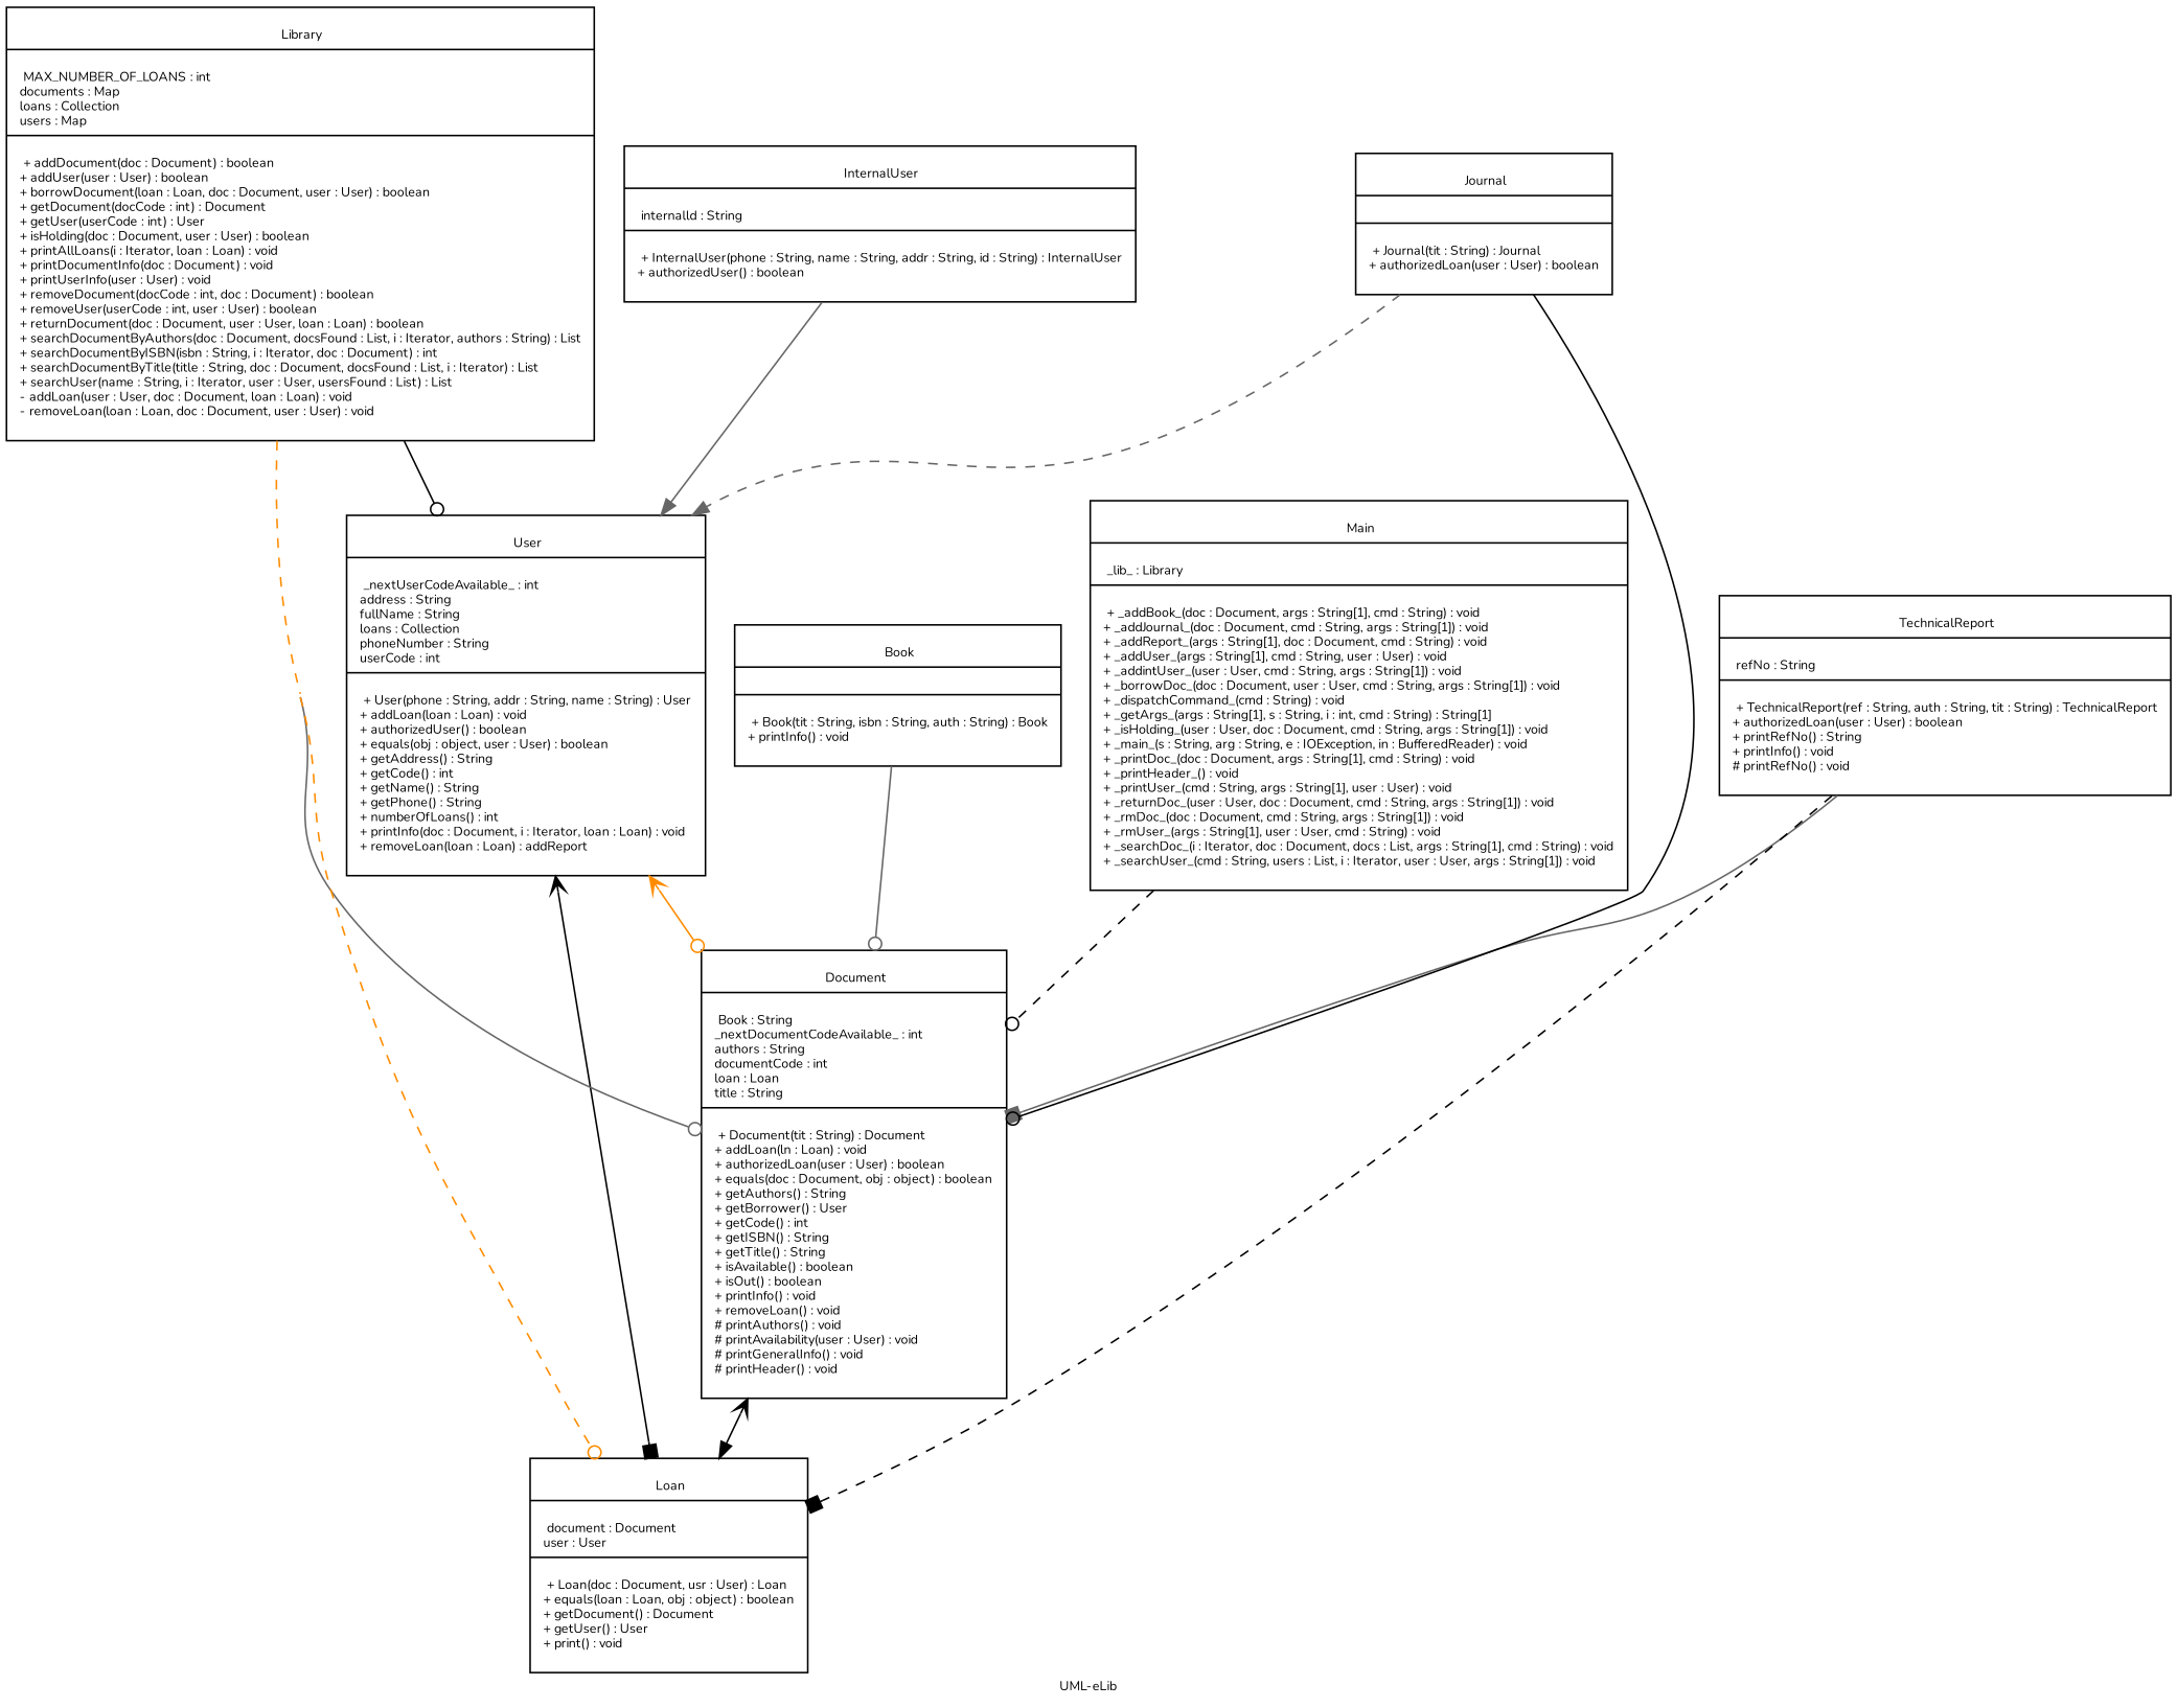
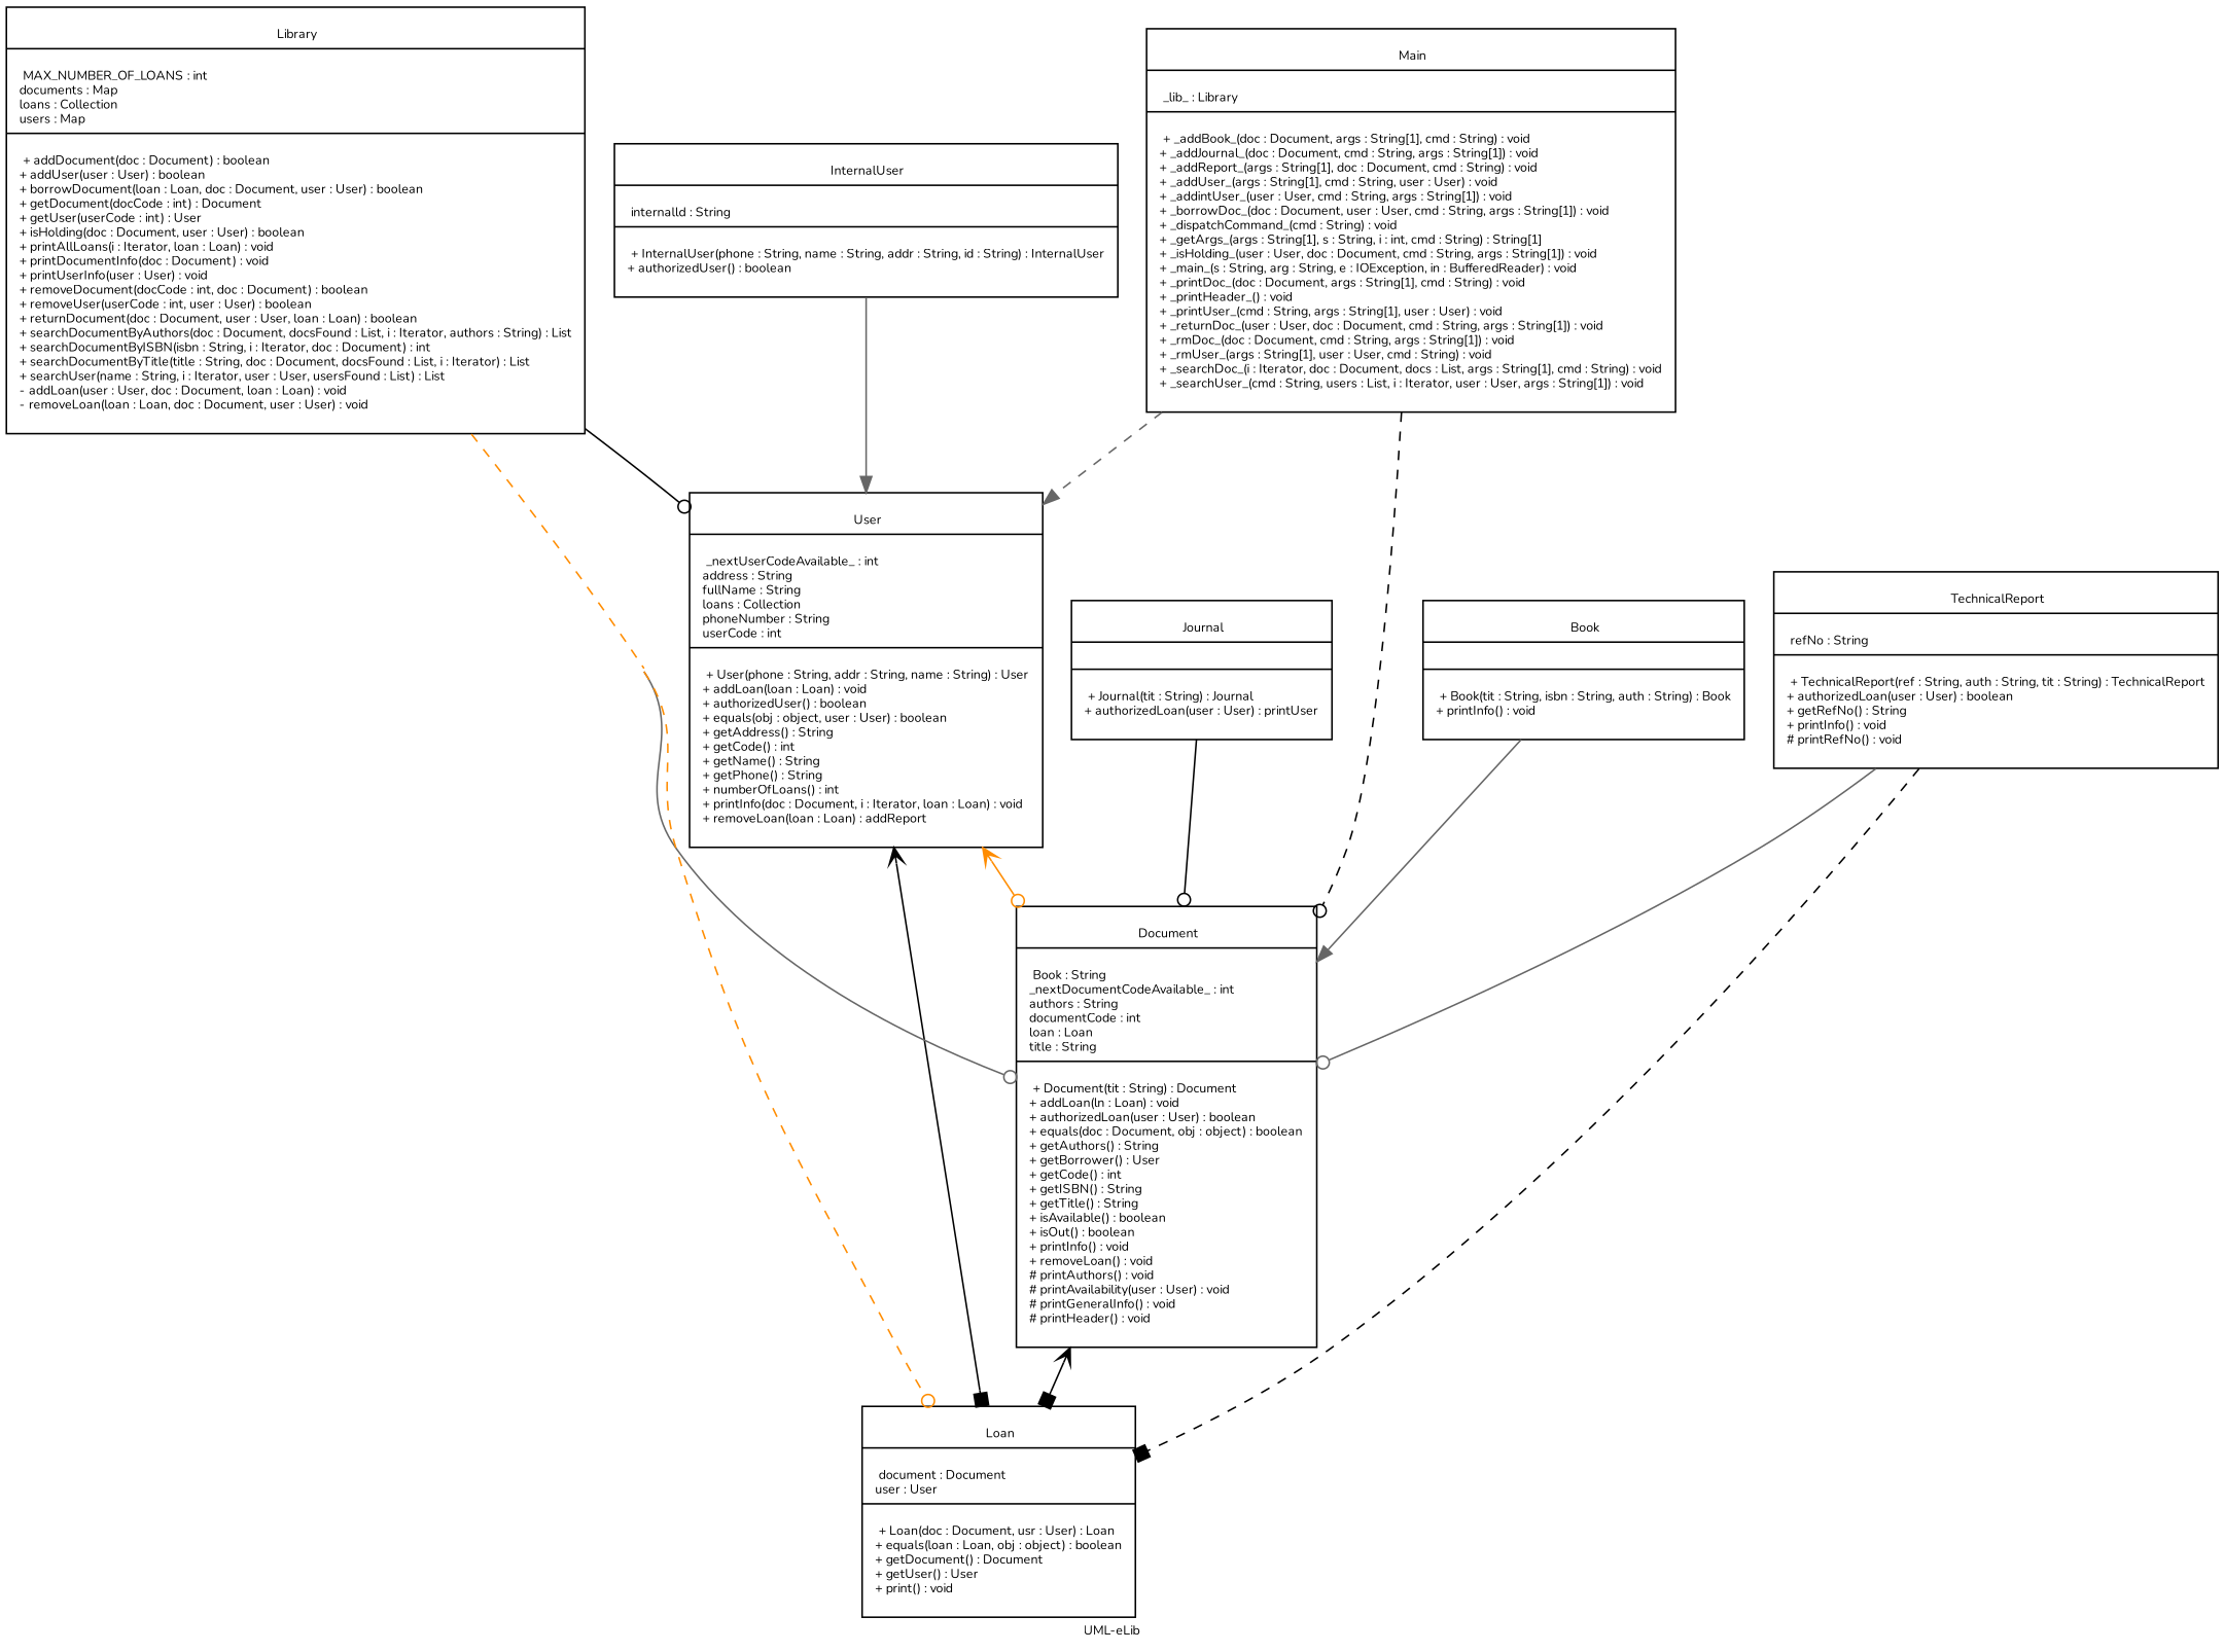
  digraph {
    concentrate=true
    fontname=Nunito
    fontsize=8
    label="UML-eLib"
    node [fontname=Nunito fontsize=8 shape=record]
    edge [arrowhead=odot color=black fontname=Nunito fontsize=8 style=solid]
    n1 [label="{\n 		InternalUser|\n 		internalld : String\l|\n 		+ InternalUser(phone : String, name : String, addr : String, id : String) : InternalUser\l+ authorizedUser() : boolean\l\n	}"]
    n2 [label="{\n 		User|\n 		_nextUserCodeAvailable_ : int\laddress : String\lfullName : String\lloans : Collection\lphoneNumber : String\luserCode : int\l|\n 		+ User(phone : String, addr : String, name : String) : User\l+ addLoan(loan : Loan) : void\l+ authorizedUser() : boolean\l+ equals(obj : object, user : User) : boolean\l+ getAddress() : String\l+ getCode() : int\l+ getName() : String\l+ getPhone() : String\l+ numberOfLoans() : int\l+ printInfo(doc : Document, i : Iterator, loan : Loan) : void\l+ removeLoan(loan : Loan) : addReport\l\n	}"]
    n3 [label="{\n 		Document|\n 		Book : String\l_nextDocumentCodeAvailable_ : int\lauthors : String\ldocumentCode : int\lloan : Loan\ltitle : String\l|\n 		+ Document(tit : String) : Document\l+ addLoan(ln : Loan) : void\l+ authorizedLoan(user : User) : boolean\l+ equals(doc : Document, obj : object) : boolean\l+ getAuthors() : String\l+ getBorrower() : User\l+ getCode() : int\l+ getISBN() : String\l+ getTitle() : String\l+ isAvailable() : boolean\l+ isOut() : boolean\l+ printInfo() : void\l+ removeLoan() : void\l# printAuthors() : void\l# printAvailability(user : User) : void\l# printGeneralInfo() : void\l# printHeader() : void\l\n	}"]
    n4 [label="{\n 		Loan|\n 		document : Document\luser : User\l|\n 		+ Loan(doc : Document, usr : User) : Loan\l+ equals(loan : Loan, obj : object) : boolean\l+ getDocument() : Document\l+ getUser() : User\l+ print() : void\l\n	}"]
    n5 [label="{\n 		Book|\n 		|\n 		+ Book(tit : String, isbn : String, auth : String) : Book\l+ printInfo() : void\l\n	}"]
-   n6 [label="{\n 		TechnicalReport|\n 		refNo : String\l|\n 		+ TechnicalReport(ref : String, auth : String, tit : String) : TechnicalReport\l+ authorizedLoan(user : User) : boolean\l+ printRefNo() : String\l+ printInfo() : void\l# printRefNo() : void\l\n	}"]
+   n6 [label="{\n 		TechnicalReport|\n 		refNo : String\l|\n 		+ TechnicalReport(ref : String, auth : String, tit : String) : TechnicalReport\l+ authorizedLoan(user : User) : boolean\l+ getRefNo() : String\l+ printInfo() : void\l# printRefNo() : void\l\n	}"]
    n7 [label="{\n 		Library|\n 		MAX_NUMBER_OF_LOANS : int\ldocuments : Map\lloans : Collection\lusers : Map\l|\n 		+ addDocument(doc : Document) : boolean\l+ addUser(user : User) : boolean\l+ borrowDocument(loan : Loan, doc : Document, user : User) : boolean\l+ getDocument(docCode : int) : Document\l+ getUser(userCode : int) : User\l+ isHolding(doc : Document, user : User) : boolean\l+ printAllLoans(i : Iterator, loan : Loan) : void\l+ printDocumentInfo(doc : Document) : void\l+ printUserInfo(user : User) : void\l+ removeDocument(docCode : int, doc : Document) : boolean\l+ removeUser(userCode : int, user : User) : boolean\l+ returnDocument(doc : Document, user : User, loan : Loan) : boolean\l+ searchDocumentByAuthors(doc : Document, docsFound : List, i : Iterator, authors : String) : List\l+ searchDocumentByISBN(isbn : String, i : Iterator, doc : Document) : int\l+ searchDocumentByTitle(title : String, doc : Document, docsFound : List, i : Iterator) : List\l+ searchUser(name : String, i : Iterator, user : User, usersFound : List) : List\l- addLoan(user : User, doc : Document, loan : Loan) : void\l- removeLoan(loan : Loan, doc : Document, user : User) : void\l\n	}"]
-   n8 [label="{\n 		Journal|\n 		|\n 		+ Journal(tit : String) : Journal\l+ authorizedLoan(user : User) : boolean\l\n	}"]
+   n8 [label="{\n 		Journal|\n 		|\n 		+ Journal(tit : String) : Journal\l+ authorizedLoan(user : User) : printUser\l\n	}"]
    n9 [label="{\n 		Main|\n 		_lib_ : Library\l|\n 		+ _addBook_(doc : Document, args : String[1], cmd : String) : void\l+ _addJournal_(doc : Document, cmd : String, args : String[1]) : void\l+ _addReport_(args : String[1], doc : Document, cmd : String) : void\l+ _addUser_(args : String[1], cmd : String, user : User) : void\l+ _addintUser_(user : User, cmd : String, args : String[1]) : void\l+ _borrowDoc_(doc : Document, user : User, cmd : String, args : String[1]) : void\l+ _dispatchCommand_(cmd : String) : void\l+ _getArgs_(args : String[1], s : String, i : int, cmd : String) : String[1]\l+ _isHolding_(user : User, doc : Document, cmd : String, args : String[1]) : void\l+ _main_(s : String, arg : String, e : IOException, in : BufferedReader) : void\l+ _printDoc_(doc : Document, args : String[1], cmd : String) : void\l+ _printHeader_() : void\l+ _printUser_(cmd : String, args : String[1], user : User) : void\l+ _returnDoc_(user : User, doc : Document, cmd : String, args : String[1]) : void\l+ _rmDoc_(doc : Document, cmd : String, args : String[1]) : void\l+ _rmUser_(args : String[1], user : User, cmd : String) : void\l+ _searchDoc_(i : Iterator, doc : Document, docs : List, args : String[1], cmd : String) : void\l+ _searchUser_(cmd : String, users : List, i : Iterator, user : User, args : String[1]) : void\l\n	}"]
    n1 -> n2 [arrowhead=normal color=gray40]
    n2 -> n3 [color=darkorange]
    n2 -> n4 [arrowhead=box]
    n3 -> n2 [arrowhead=open style=dashed color=""]
-   n3 -> n4 [arrowhead=normal]
+   n3 -> n4 [arrowhead=box]
    n4 -> n2 [arrowhead=open color=""]
    n4 -> n3 [arrowhead=open color=""]
-   n5 -> n3 [color=gray40]
-   n6 -> n3 [arrowhead=box color=gray40]
+   n5 -> n3 [arrowhead=normal color=gray40]
+   n6 -> n3 [color=gray40]
    n6 -> n4 [arrowhead=box style=dashed]
    n7 -> n2
    n7 -> n3 [color=gray40]
    n7 -> n4 [color=darkorange style=dashed]
    n8 -> n3
-   n8 -> n2 [arrowhead=normal color=gray40 style=dashed]
+   n9 -> n2 [arrowhead=normal color=gray40 style=dashed]
    n9 -> n3 [style=dashed]
  }
